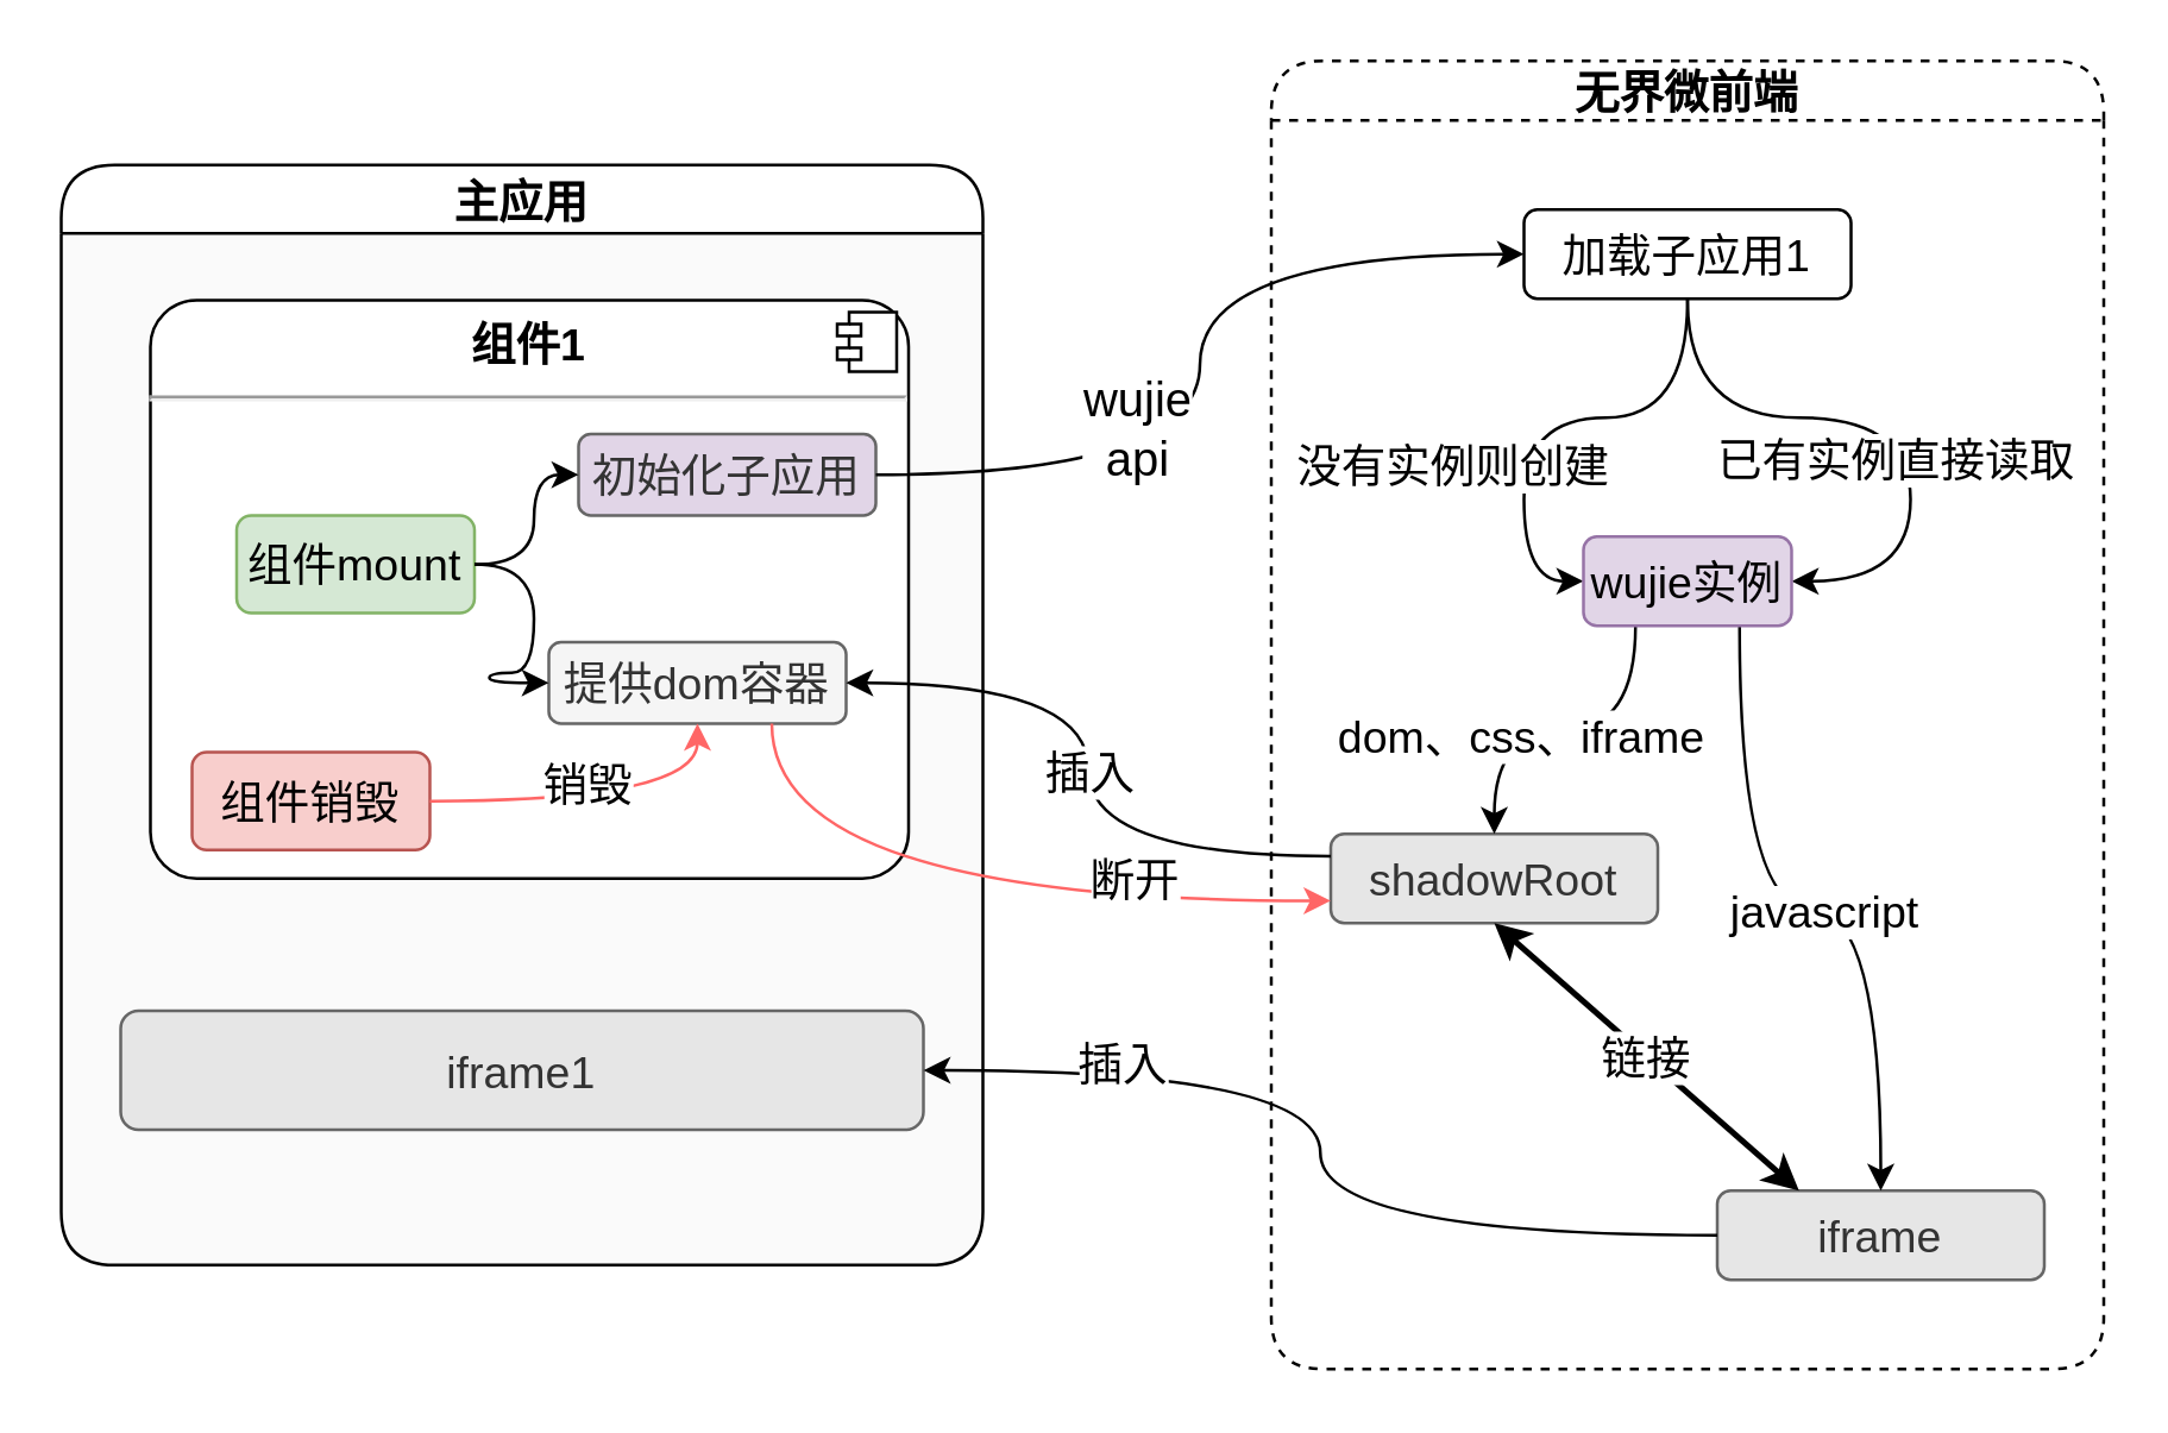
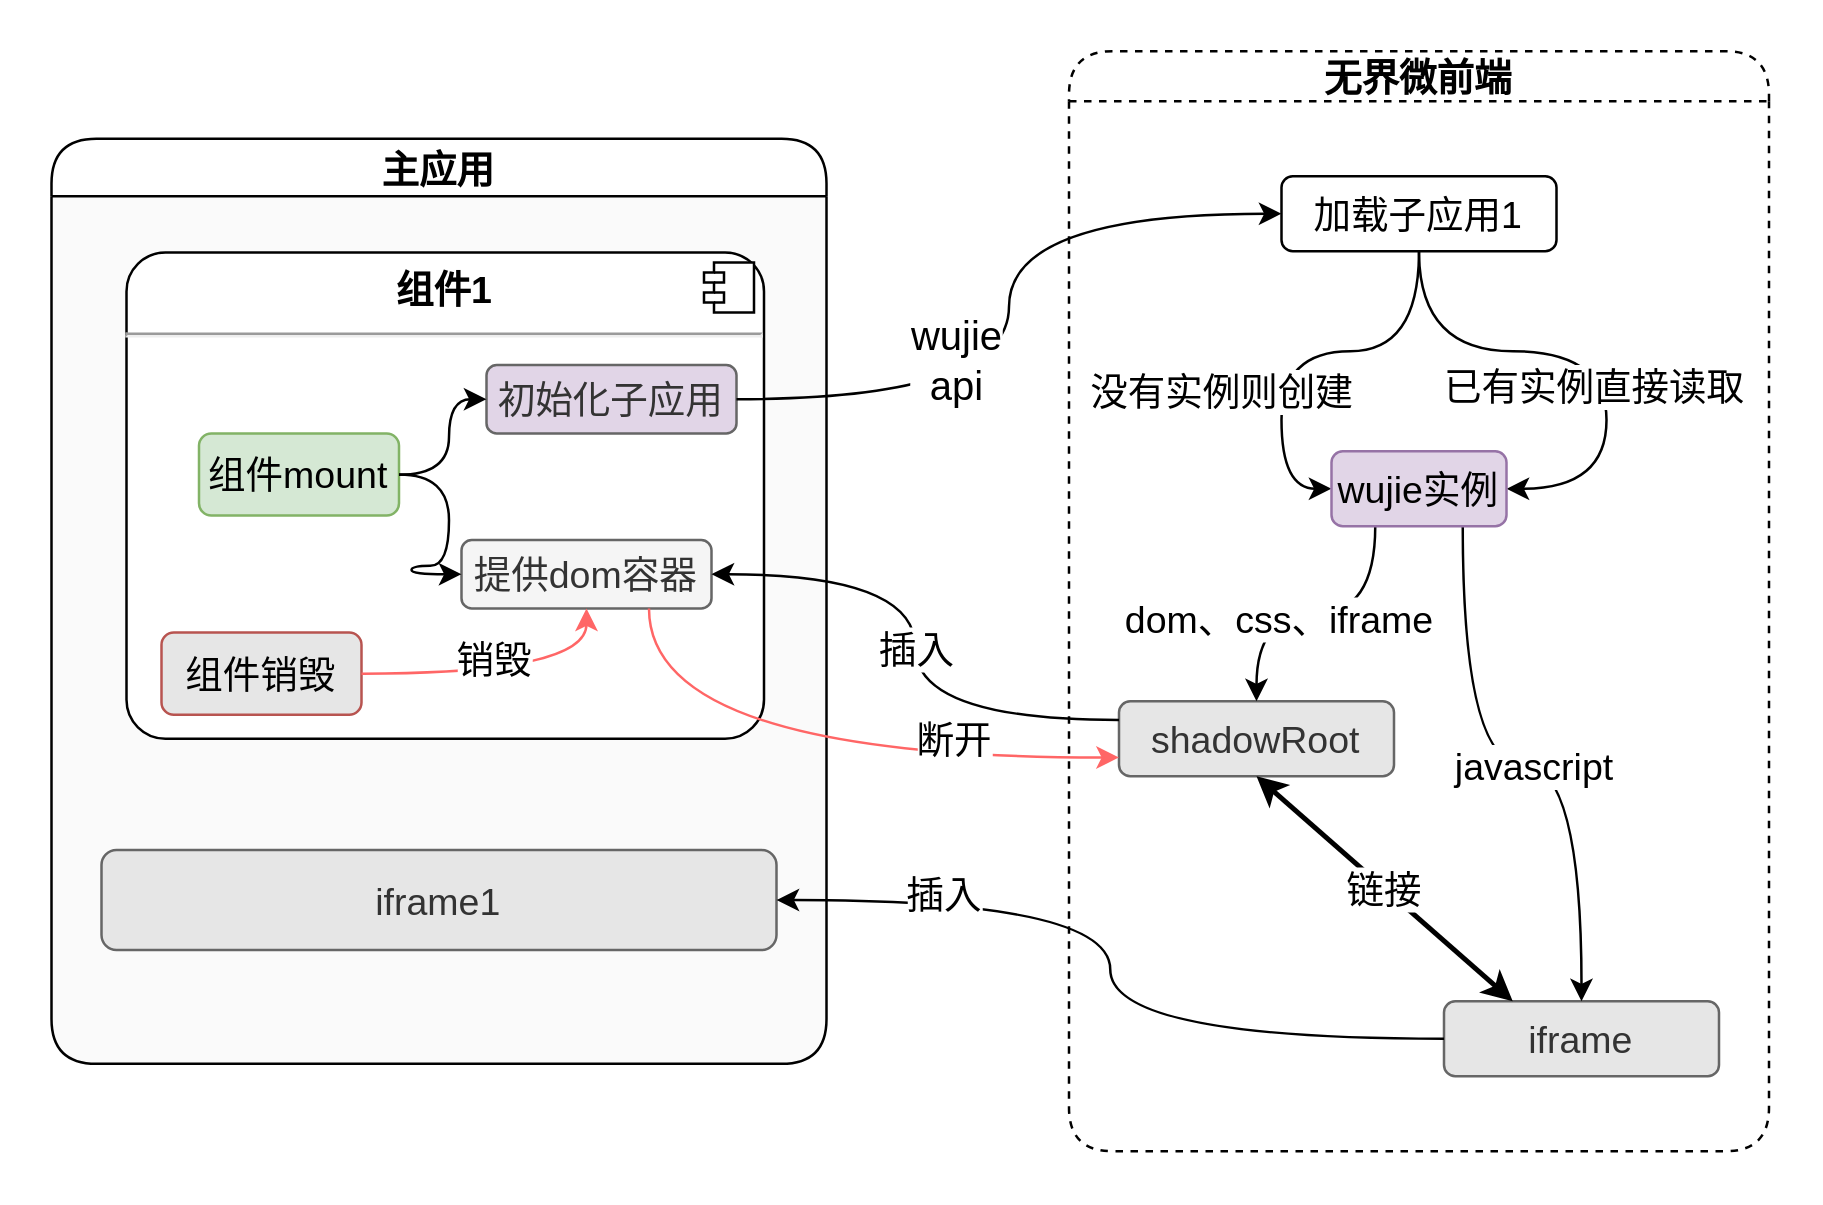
  <mxCell id="0" />
  <mxCell id="1" parent="0" />
  <mxCell id="2" value="无界微前端" style="swimlane;startSize=20;horizontal=1;containerType=tree;dashed=1;fontSize=15;rounded=1;arcSize=29;" parent="1" vertex="1"><mxGeometry x="427" y="20" width="280" height="440" as="geometry" /></mxCell>
  <mxCell id="3" value="shadowRoot" style="rounded=1;whiteSpace=wrap;html=1;fontSize=15;fillColor=#E6E6E6;fontColor=#333333;strokeColor=#666666;" parent="2" vertex="1"><mxGeometry x="20" y="260" width="110" height="30" as="geometry" /></mxCell>
  <mxCell id="4" value="iframe" style="rounded=1;whiteSpace=wrap;html=1;fontSize=15;fillColor=#E6E6E6;fontColor=#333333;strokeColor=#666666;" parent="2" vertex="1"><mxGeometry x="150" y="380" width="110" height="30" as="geometry" /></mxCell>
  <mxCell id="5" style="edgeStyle=orthogonalEdgeStyle;curved=1;rounded=0;orthogonalLoop=1;jettySize=auto;html=1;entryX=0;entryY=0.5;entryDx=0;entryDy=0;fontSize=15;" parent="2" source="9" target="14" edge="1"><mxGeometry relative="1" as="geometry" /></mxCell>
  <mxCell id="6" value="没有实例则创建" style="edgeLabel;html=1;align=center;verticalAlign=middle;resizable=0;points=[];fontSize=15;" parent="5" vertex="1" connectable="0"><mxGeometry x="-0.087" y="3" relative="1" as="geometry"><mxPoint x="-42" y="12" as="offset" /></mxGeometry></mxCell>
  <mxCell id="7" style="edgeStyle=orthogonalEdgeStyle;curved=1;rounded=0;orthogonalLoop=1;jettySize=auto;html=1;entryX=1;entryY=0.5;entryDx=0;entryDy=0;fontSize=15;" parent="2" source="9" target="14" edge="1"><mxGeometry relative="1" as="geometry" /></mxCell>
  <mxCell id="8" value="已有实例直接读取" style="edgeLabel;html=1;align=center;verticalAlign=middle;resizable=0;points=[];fontSize=15;" parent="7" vertex="1" connectable="0"><mxGeometry x="-0.18" y="-2" relative="1" as="geometry"><mxPoint x="23" y="11" as="offset" /></mxGeometry></mxCell>
  <mxCell id="9" value="加载子应用1" style="rounded=1;whiteSpace=wrap;html=1;fontSize=15;" parent="2" vertex="1"><mxGeometry x="85" y="50" width="110" height="30" as="geometry" /></mxCell>
  <mxCell id="10" style="edgeStyle=orthogonalEdgeStyle;curved=1;rounded=0;orthogonalLoop=1;jettySize=auto;html=1;exitX=0.25;exitY=1;exitDx=0;exitDy=0;entryX=0.5;entryY=0;entryDx=0;entryDy=0;fontSize=15;" parent="2" source="14" target="3" edge="1"><mxGeometry relative="1" as="geometry" /></mxCell>
  <mxCell id="11" value="dom、css、iframe" style="edgeLabel;html=1;align=center;verticalAlign=middle;resizable=0;points=[];fontSize=15;" parent="10" vertex="1" connectable="0"><mxGeometry x="0.256" y="1" relative="1" as="geometry"><mxPoint as="offset" /></mxGeometry></mxCell>
  <mxCell id="12" style="edgeStyle=orthogonalEdgeStyle;curved=1;rounded=0;orthogonalLoop=1;jettySize=auto;html=1;exitX=0.75;exitY=1;exitDx=0;exitDy=0;entryX=0.5;entryY=0;entryDx=0;entryDy=0;fontSize=15;" parent="2" source="14" target="4" edge="1"><mxGeometry relative="1" as="geometry" /></mxCell>
  <mxCell id="13" value="javascript" style="edgeLabel;html=1;align=center;verticalAlign=middle;resizable=0;points=[];fontSize=15;" parent="12" vertex="1" connectable="0"><mxGeometry x="0.033" relative="1" as="geometry"><mxPoint as="offset" /></mxGeometry></mxCell>
  <mxCell id="14" value="wujie实例" style="rounded=1;whiteSpace=wrap;html=1;fontSize=15;fillColor=#e1d5e7;strokeColor=#9673a6;" parent="2" vertex="1"><mxGeometry x="105" y="160" width="70" height="30" as="geometry" /></mxCell>
  <mxCell id="15" value="链接" style="endArrow=classic;startArrow=classic;html=1;entryX=0.5;entryY=1;entryDx=0;entryDy=0;exitX=0.25;exitY=0;exitDx=0;exitDy=0;strokeWidth=2;fontSize=15;" parent="2" source="4" target="3" edge="1"><mxGeometry width="50" height="50" relative="1" as="geometry"><mxPoint x="-100" y="430" as="sourcePoint" /><mxPoint x="-50" y="380" as="targetPoint" /></mxGeometry></mxCell>
  <mxCell id="16" value="" style="group" vertex="1" connectable="0" parent="1"><mxGeometry x="20" y="55" width="310" height="370" as="geometry" /></mxCell>
  <mxCell id="17" value="主应用" style="swimlane;fontSize=15;rounded=1;arcSize=26;container=0;swimlaneFillColor=#FAFAFA;" parent="16" vertex="1"><mxGeometry width="310" height="370" as="geometry" /></mxCell>
  <mxCell id="18" value="iframe1" style="rounded=1;whiteSpace=wrap;html=1;fontSize=15;fillColor=#E6E6E6;fontColor=#333333;strokeColor=#666666;container=0;" parent="16" vertex="1"><mxGeometry x="20" y="284.5" width="270" height="40" as="geometry" /></mxCell>
  <mxCell id="19" value="&lt;p style=&quot;margin: 6px 0px 0px; text-align: center; font-size: 15px;&quot;&gt;&lt;b style=&quot;font-size: 15px;&quot;&gt;组件1&lt;/b&gt;&lt;/p&gt;&lt;hr style=&quot;font-size: 15px;&quot;&gt;&lt;p style=&quot;margin: 0px 0px 0px 8px; font-size: 15px;&quot;&gt;&lt;br style=&quot;font-size: 15px;&quot;&gt;&lt;/p&gt;" style="align=left;overflow=fill;html=1;dropTarget=0;fontSize=15;rounded=1;container=0;arcSize=8;" parent="16" vertex="1"><mxGeometry x="30" y="45.5" width="255" height="194.5" as="geometry" /></mxCell>
- <mxCell id="20" value="组件销毁" style="rounded=1;whiteSpace=wrap;html=1;strokeColor=#b85450;fontSize=15;strokeWidth=1;fillColor=#f8cecc;container=0;" parent="16" vertex="1"><mxGeometry x="44" y="197.524" width="80" height="32.857" as="geometry" /></mxCell>
+ <mxCell id="20" value="组件销毁" style="rounded=1;whiteSpace=wrap;html=1;strokeColor=#b85450;fontSize=15;strokeWidth=1;fillColor=#e6e6e6;container=0;" parent="16" vertex="1"><mxGeometry x="44" y="197.524" width="80" height="32.857" as="geometry" /></mxCell>
  <mxCell id="21" value="组件mount" style="rounded=1;whiteSpace=wrap;html=1;fontSize=15;fillColor=#d5e8d4;strokeColor=#82b366;container=0;" parent="16" vertex="1"><mxGeometry x="59" y="117.882" width="80" height="32.857" as="geometry" /></mxCell>
  <mxCell id="22" value="初始化子应用" style="rounded=1;whiteSpace=wrap;html=1;fontSize=15;fillColor=#e1d5e7;fontColor=#333333;strokeColor=#666666;container=0;" parent="16" vertex="1"><mxGeometry x="174" y="90.496" width="100" height="27.381" as="geometry" /></mxCell>
  <mxCell id="23" value="" style="edgeStyle=orthogonalEdgeStyle;curved=1;rounded=0;orthogonalLoop=1;jettySize=auto;html=1;fontSize=15;" parent="16" source="21" target="22" edge="1"><mxGeometry x="174" y="70.5" as="geometry" /></mxCell>
  <mxCell id="24" value="&lt;span style=&quot;font-size: 15px;&quot;&gt;提供dom容器&lt;/span&gt;" style="rounded=1;whiteSpace=wrap;html=1;fontSize=15;fillColor=#f5f5f5;fontColor=#333333;strokeColor=#666666;container=0;" parent="16" vertex="1"><mxGeometry x="164" y="160.495" width="100" height="27.381" as="geometry" /></mxCell>
  <mxCell id="25" style="edgeStyle=orthogonalEdgeStyle;curved=1;rounded=0;orthogonalLoop=1;jettySize=auto;html=1;exitX=1;exitY=0.5;exitDx=0;exitDy=0;entryX=0.5;entryY=1;entryDx=0;entryDy=0;fillColor=#a20025;strokeColor=#FF6666;fontSize=15;" parent="16" source="20" target="24" edge="1"><mxGeometry x="174" y="70.5" as="geometry" /></mxCell>
  <mxCell id="26" value="销毁" style="edgeLabel;html=1;align=center;verticalAlign=middle;resizable=0;points=[];fontSize=15;container=0;" parent="25" vertex="1" connectable="0"><mxGeometry x="-0.113" y="6" relative="1" as="geometry"><mxPoint as="offset" /></mxGeometry></mxCell>
  <mxCell id="27" value="" style="shape=component;jettyWidth=8;jettyHeight=4;fontSize=15;container=0;" parent="16" vertex="1"><mxGeometry x="261" y="49.5" width="20" height="20" as="geometry"><mxPoint x="-24" y="4" as="offset" /></mxGeometry></mxCell>
  <mxCell id="28" style="edgeStyle=orthogonalEdgeStyle;curved=1;rounded=0;orthogonalLoop=1;jettySize=auto;html=1;exitX=1;exitY=0.5;exitDx=0;exitDy=0;entryX=0;entryY=0.5;entryDx=0;entryDy=0;fontSize=16;fontColor=#000000;startArrow=none;startFill=0;strokeWidth=1;" edge="1" parent="16" source="21" target="24"><mxGeometry x="174" y="70.5" as="geometry" /></mxCell>
  <mxCell id="29" style="edgeStyle=orthogonalEdgeStyle;curved=1;rounded=0;orthogonalLoop=1;jettySize=auto;html=1;exitX=0.75;exitY=1;exitDx=0;exitDy=0;entryX=0;entryY=0.75;entryDx=0;entryDy=0;strokeColor=#FF6666;fontSize=15;" parent="1" source="24" target="3" edge="1"><mxGeometry relative="1" as="geometry" /></mxCell>
  <mxCell id="30" value="断开" style="edgeLabel;html=1;align=center;verticalAlign=middle;resizable=0;points=[];fontSize=15;" parent="29" vertex="1" connectable="0"><mxGeometry x="-0.096" y="22" relative="1" as="geometry"><mxPoint x="69" y="14" as="offset" /></mxGeometry></mxCell>
  <mxCell id="31" value="wujie&lt;br&gt;api" style="edgeStyle=orthogonalEdgeStyle;curved=1;rounded=0;orthogonalLoop=1;jettySize=auto;html=1;exitX=1;exitY=0.5;exitDx=0;exitDy=0;entryX=0;entryY=0.5;entryDx=0;entryDy=0;fontSize=16;fontColor=#000000;startArrow=none;startFill=0;" edge="1" parent="1" source="22" target="9"><mxGeometry x="-0.397" y="15" relative="1" as="geometry"><mxPoint as="offset" /></mxGeometry></mxCell>
  <mxCell id="32" style="edgeStyle=orthogonalEdgeStyle;curved=1;rounded=0;orthogonalLoop=1;jettySize=auto;html=1;exitX=0;exitY=0.25;exitDx=0;exitDy=0;entryX=1;entryY=0.5;entryDx=0;entryDy=0;fontSize=15;" parent="1" source="3" target="24" edge="1"><mxGeometry relative="1" as="geometry" /></mxCell>
  <mxCell id="33" value="插入" style="edgeLabel;html=1;align=center;verticalAlign=middle;resizable=0;points=[];fontSize=15;" parent="32" vertex="1" connectable="0"><mxGeometry x="0.007" y="1" relative="1" as="geometry"><mxPoint x="1" as="offset" /></mxGeometry></mxCell>
  <mxCell id="34" style="edgeStyle=orthogonalEdgeStyle;curved=1;rounded=0;orthogonalLoop=1;jettySize=auto;html=1;exitX=0;exitY=0.5;exitDx=0;exitDy=0;fontSize=15;entryX=1;entryY=0.5;entryDx=0;entryDy=0;" parent="1" source="4" target="18" edge="1"><mxGeometry relative="1" as="geometry" /></mxCell>
  <mxCell id="35" value="插入" style="edgeLabel;html=1;align=center;verticalAlign=middle;resizable=0;points=[];fontSize=15;" parent="34" vertex="1" connectable="0"><mxGeometry x="-0.111" y="-10" relative="1" as="geometry"><mxPoint x="-77" y="-49" as="offset" /></mxGeometry></mxCell>
